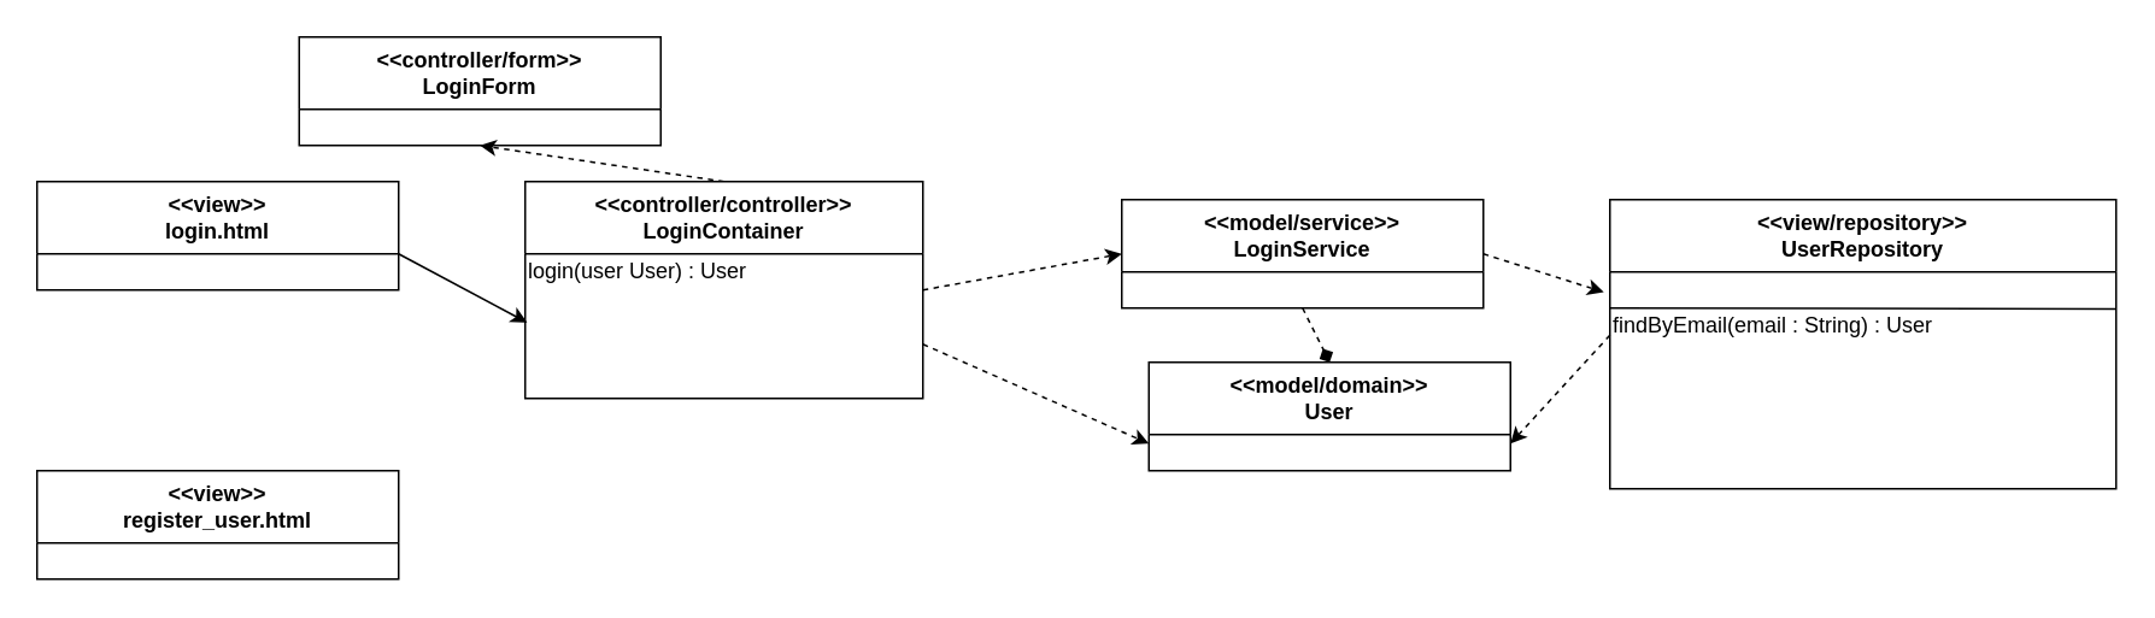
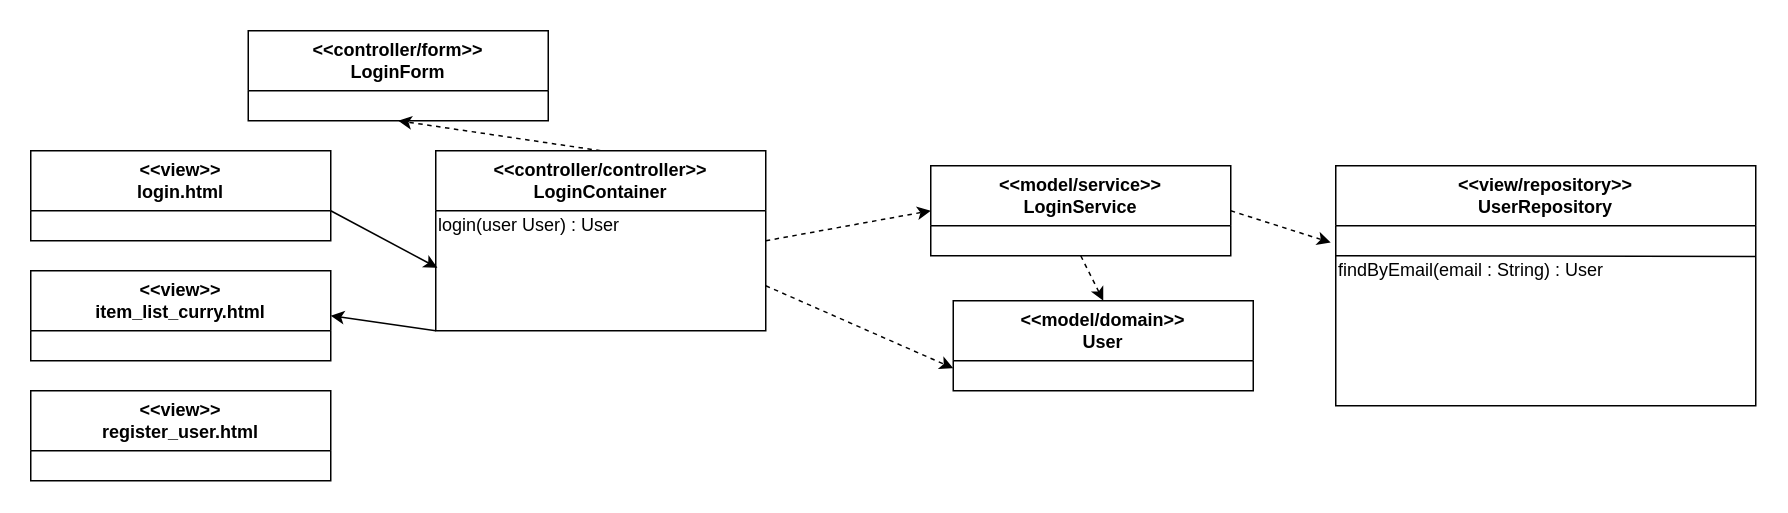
  <mxCell id="0" />
  <mxCell id="1" parent="0" />
+ <mxCell id="2" style="edgeStyle=none;html=1;exitX=0;exitY=1;exitDx=0;exitDy=0;entryX=1;entryY=0.5;entryDx=0;entryDy=0;" parent="1" source="6" target="17" edge="1"><mxGeometry relative="1" as="geometry" /></mxCell>
  <mxCell id="3" style="edgeStyle=none;html=1;exitX=0.5;exitY=0;exitDx=0;exitDy=0;entryX=0.5;entryY=1;entryDx=0;entryDy=0;dashed=1;" parent="1" source="6" target="11" edge="1"><mxGeometry relative="1" as="geometry" /></mxCell>
  <mxCell id="4" style="edgeStyle=none;html=1;exitX=1;exitY=0.5;exitDx=0;exitDy=0;entryX=0;entryY=0.5;entryDx=0;entryDy=0;dashed=1;" parent="1" source="6" target="10" edge="1"><mxGeometry relative="1" as="geometry" /></mxCell>
  <mxCell id="5" style="edgeStyle=none;html=1;exitX=1;exitY=0.75;exitDx=0;exitDy=0;entryX=0;entryY=0.75;entryDx=0;entryDy=0;dashed=1;" parent="1" source="6" target="15" edge="1"><mxGeometry relative="1" as="geometry" /></mxCell>
  <mxCell id="6" value="&amp;lt;&amp;lt;controller/controller&amp;gt;&amp;gt;&lt;br&gt;LoginContainer" style="swimlane;whiteSpace=wrap;html=1;startSize=40;" parent="1" vertex="1"><mxGeometry x="290" y="100" width="220" height="120" as="geometry" /></mxCell>
  <mxCell id="7" value="login(user User) : User" style="text;strokeColor=none;align=left;fillColor=none;html=1;verticalAlign=middle;whiteSpace=wrap;rounded=0;horizontal=1;" vertex="1" parent="6"><mxGeometry y="40" width="280" height="20" as="geometry" /></mxCell>
- <mxCell id="8" style="edgeStyle=none;html=1;exitX=0.5;exitY=1;exitDx=0;exitDy=0;entryX=0.5;entryY=0;entryDx=0;entryDy=0;dashed=1;endArrow=diamond;" parent="1" source="10" target="15" edge="1"><mxGeometry relative="1" as="geometry" /></mxCell>
+ <mxCell id="8" style="edgeStyle=none;html=1;exitX=0.5;exitY=1;exitDx=0;exitDy=0;entryX=0.5;entryY=0;entryDx=0;entryDy=0;dashed=1;" parent="1" source="10" target="15" edge="1"><mxGeometry relative="1" as="geometry" /></mxCell>
  <mxCell id="9" style="edgeStyle=none;html=1;exitX=1;exitY=0.5;exitDx=0;exitDy=0;entryX=-0.012;entryY=0.32;entryDx=0;entryDy=0;entryPerimeter=0;dashed=1;" parent="1" source="10" target="12" edge="1"><mxGeometry relative="1" as="geometry" /></mxCell>
  <mxCell id="10" value="&amp;lt;&amp;lt;model/service&amp;gt;&amp;gt;&lt;br&gt;LoginService" style="swimlane;whiteSpace=wrap;html=1;startSize=40;" parent="1" vertex="1"><mxGeometry x="620" y="110" width="200" height="60" as="geometry" /></mxCell>
  <mxCell id="11" value="&amp;lt;&amp;lt;controller/form&amp;gt;&amp;gt;&lt;br&gt;LoginForm" style="swimlane;whiteSpace=wrap;html=1;startSize=40;" parent="1" vertex="1"><mxGeometry x="165" y="20" width="200" height="60" as="geometry" /></mxCell>
  <mxCell id="12" value="&amp;lt;&amp;lt;view/repository&amp;gt;&amp;gt;&lt;br&gt;UserRepository" style="swimlane;whiteSpace=wrap;html=1;startSize=40;" parent="1" vertex="1"><mxGeometry x="890" y="110" width="280" height="160" as="geometry" /></mxCell>
  <mxCell id="13" value="" style="endArrow=none;html=1;" parent="12" edge="1"><mxGeometry width="50" height="50" relative="1" as="geometry"><mxPoint y="60" as="sourcePoint" /><mxPoint x="280" y="60.5" as="targetPoint" /></mxGeometry></mxCell>
  <mxCell id="14" value="findByEmail(email : String) : User" style="text;strokeColor=none;align=left;fillColor=none;html=1;verticalAlign=middle;whiteSpace=wrap;rounded=0;horizontal=1;" parent="12" vertex="1"><mxGeometry y="60" width="280" height="20" as="geometry" /></mxCell>
  <mxCell id="15" value="&amp;lt;&amp;lt;model/domain&amp;gt;&amp;gt;&lt;br&gt;User" style="swimlane;whiteSpace=wrap;html=1;startSize=40;" parent="1" vertex="1"><mxGeometry x="635" y="200" width="200" height="60" as="geometry" /></mxCell>
  <mxCell id="16" value="&amp;lt;&amp;lt;view&amp;gt;&amp;gt;&lt;br&gt;login.html" style="swimlane;whiteSpace=wrap;html=1;startSize=40;" parent="1" vertex="1"><mxGeometry x="20" y="100" width="200" height="60" as="geometry" /></mxCell>
+ <mxCell id="17" value="&amp;lt;&amp;lt;view&amp;gt;&amp;gt;&lt;br&gt;item_list_curry.html" style="swimlane;whiteSpace=wrap;html=1;startSize=40;" parent="1" vertex="1"><mxGeometry x="20" y="180" width="200" height="60" as="geometry" /></mxCell>
  <mxCell id="18" value="&amp;lt;&amp;lt;view&amp;gt;&amp;gt;&lt;br&gt;register_user.html" style="swimlane;whiteSpace=wrap;html=1;startSize=40;" parent="1" vertex="1"><mxGeometry x="20" y="260" width="200" height="60" as="geometry" /></mxCell>
  <mxCell id="19" value="" style="endArrow=classic;html=1;entryX=0.005;entryY=0.65;entryDx=0;entryDy=0;entryPerimeter=0;" parent="1" target="6" edge="1"><mxGeometry width="50" height="50" relative="1" as="geometry"><mxPoint x="220" y="140" as="sourcePoint" /><mxPoint x="270" y="90" as="targetPoint" /></mxGeometry></mxCell>
- <mxCell id="20" style="edgeStyle=none;html=1;exitX=0;exitY=0.75;exitDx=0;exitDy=0;dashed=1;entryX=1;entryY=0.75;entryDx=0;entryDy=0;" parent="1" source="14" target="15" edge="1"><mxGeometry relative="1" as="geometry"><mxPoint x="810" y="230" as="targetPoint" /></mxGeometry></mxCell>
